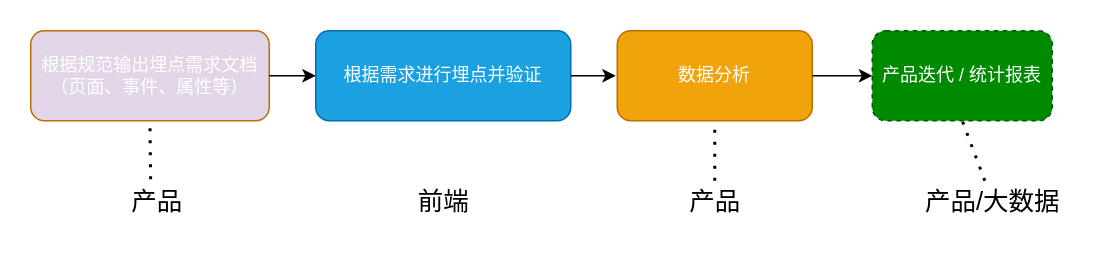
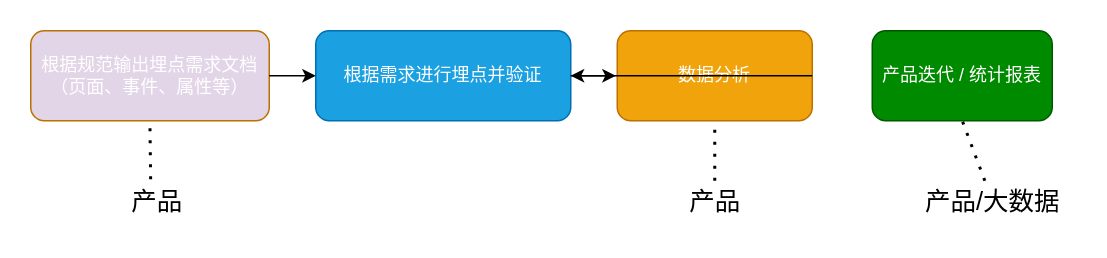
  <mxCell id="0" />
  <mxCell id="1" parent="0" />
  <mxCell id="2" value="根据规范输出埋点需求文档&lt;br&gt;（页面、事件、属性等）" style="rounded=1;whiteSpace=wrap;html=1;fillColor=#e1d5e7;fontColor=#FFFFFF;strokeColor=#BD7000;" vertex="1" parent="1"><mxGeometry x="20" y="20" width="159" height="60" as="geometry" /></mxCell>
  <mxCell id="3" value="根据需求进行埋点并验证" style="rounded=1;whiteSpace=wrap;html=1;fillColor=#1ba1e2;fontColor=#ffffff;strokeColor=#006EAF;" vertex="1" parent="1"><mxGeometry x="210" y="20" width="170" height="60" as="geometry" /></mxCell>
  <mxCell id="4" value="数据分析" style="rounded=1;whiteSpace=wrap;html=1;fillColor=#f0a30a;fontColor=#FFFFFF;strokeColor=#BD7000;" vertex="1" parent="1"><mxGeometry x="411" y="20" width="130" height="60" as="geometry" /></mxCell>
  <mxCell id="5" value="" style="endArrow=classic;html=1;rounded=0;exitX=1;exitY=0.5;exitDx=0;exitDy=0;" edge="1" parent="1" source="2"><mxGeometry width="50" height="50" relative="1" as="geometry"><mxPoint x="180" y="100" as="sourcePoint" /><mxPoint x="210" y="50" as="targetPoint" /></mxGeometry></mxCell>
  <mxCell id="6" value="" style="endArrow=classic;html=1;rounded=0;exitX=1;exitY=0.5;exitDx=0;exitDy=0;entryX=0;entryY=0.5;entryDx=0;entryDy=0;" edge="1" parent="1" source="3"><mxGeometry width="50" height="50" relative="1" as="geometry"><mxPoint x="440" y="140" as="sourcePoint" /><mxPoint x="410" y="50" as="targetPoint" /></mxGeometry></mxCell>
- <mxCell id="7" value="产品迭代 / 统计报表" style="rounded=1;whiteSpace=wrap;html=1;fillColor=#008a00;strokeColor=#005700;fontColor=#ffffff;dashed=1;" vertex="1" parent="1"><mxGeometry x="581" y="20" width="120" height="60" as="geometry" /></mxCell>
- <mxCell id="8" value="" style="endArrow=classic;html=1;rounded=0;exitX=1;exitY=0.5;exitDx=0;exitDy=0;entryX=0;entryY=0.5;entryDx=0;entryDy=0;" edge="1" parent="1" source="4" target="7"><mxGeometry width="50" height="50" relative="1" as="geometry"><mxPoint x="571" y="150" as="sourcePoint" /><mxPoint x="621" y="100" as="targetPoint" /></mxGeometry></mxCell>
+ <mxCell id="7" value="产品迭代 / 统计报表" style="rounded=1;whiteSpace=wrap;html=1;fillColor=#008a00;strokeColor=#005700;fontColor=#ffffff;" vertex="1" parent="1"><mxGeometry x="581" y="20" width="120" height="60" as="geometry" /></mxCell>
+ <mxCell id="8" value="" style="endArrow=classic;html=1;rounded=0;exitX=1;exitY=0.5;exitDx=0;exitDy=0;" edge="1" parent="1" source="4" target="3"><mxGeometry width="50" height="50" relative="1" as="geometry"><mxPoint x="571" y="150" as="sourcePoint" /><mxPoint x="621" y="100" as="targetPoint" /></mxGeometry></mxCell>
  <mxCell id="9" value="产品" style="text;html=1;align=center;verticalAlign=middle;resizable=0;points=[];autosize=1;strokeColor=none;fillColor=none;fontSize=17;" vertex="1" parent="1"><mxGeometry x="79" y="120" width="50" height="30" as="geometry" /></mxCell>
- <mxCell id="10" value="前端" style="text;html=1;align=center;verticalAlign=middle;resizable=0;points=[];autosize=1;strokeColor=none;fillColor=none;fontSize=17;" vertex="1" parent="1"><mxGeometry x="270" y="120" width="50" height="30" as="geometry" /></mxCell>
  <mxCell id="11" value="产品" style="text;html=1;align=center;verticalAlign=middle;resizable=0;points=[];autosize=1;strokeColor=none;fillColor=none;fontSize=17;" vertex="1" parent="1"><mxGeometry x="451" y="120" width="50" height="30" as="geometry" /></mxCell>
  <mxCell id="12" value="产品/大数据" style="text;html=1;align=center;verticalAlign=middle;resizable=0;points=[];autosize=1;strokeColor=none;fillColor=none;fontSize=17;" vertex="1" parent="1"><mxGeometry x="606" y="120" width="110" height="30" as="geometry" /></mxCell>
  <mxCell id="13" value="" style="endArrow=none;dashed=1;html=1;dashPattern=1 3;strokeWidth=2;rounded=0;fontSize=17;exitX=0.5;exitY=1;exitDx=0;exitDy=0;" edge="1" parent="1"><mxGeometry width="50" height="50" relative="1" as="geometry"><mxPoint x="99.5" y="85" as="sourcePoint" /><mxPoint x="100" y="125" as="targetPoint" /></mxGeometry></mxCell>
  <mxCell id="14" value="" style="endArrow=none;dashed=1;html=1;dashPattern=1 3;strokeWidth=2;rounded=0;fontSize=17;entryX=0.5;entryY=1;entryDx=0;entryDy=0;" edge="1" parent="1" source="11" target="4"><mxGeometry width="50" height="50" relative="1" as="geometry"><mxPoint x="451" y="130" as="sourcePoint" /><mxPoint x="501" y="80" as="targetPoint" /></mxGeometry></mxCell>
  <mxCell id="15" value="" style="endArrow=none;dashed=1;html=1;dashPattern=1 3;strokeWidth=2;rounded=0;fontSize=17;entryX=0.5;entryY=1;entryDx=0;entryDy=0;exitX=0.455;exitY=0;exitDx=0;exitDy=0;exitPerimeter=0;" edge="1" parent="1" source="12" target="7"><mxGeometry width="50" height="50" relative="1" as="geometry"><mxPoint x="621" y="130" as="sourcePoint" /><mxPoint x="671" y="80" as="targetPoint" /></mxGeometry></mxCell>
